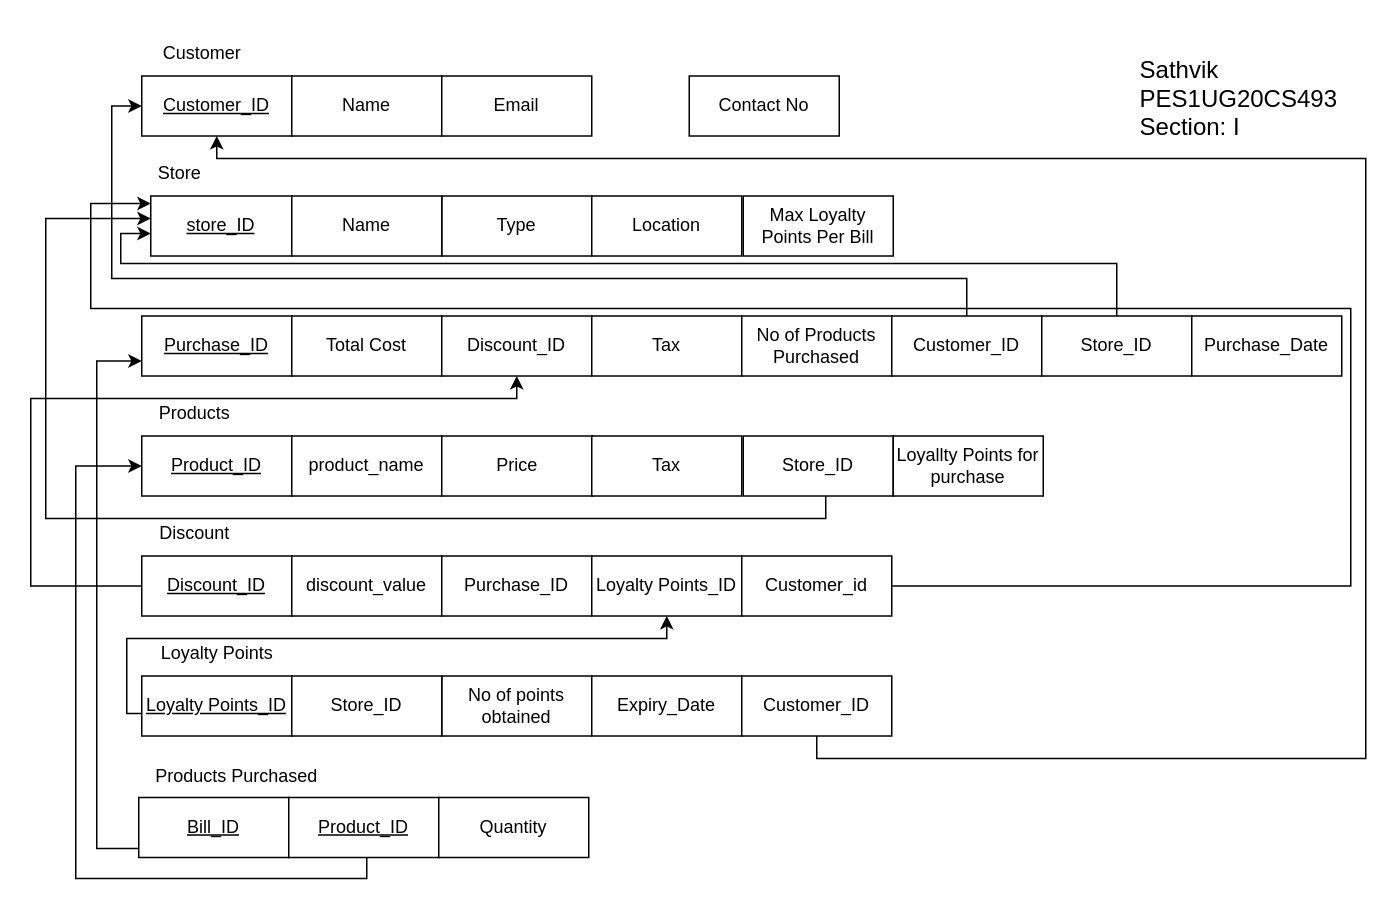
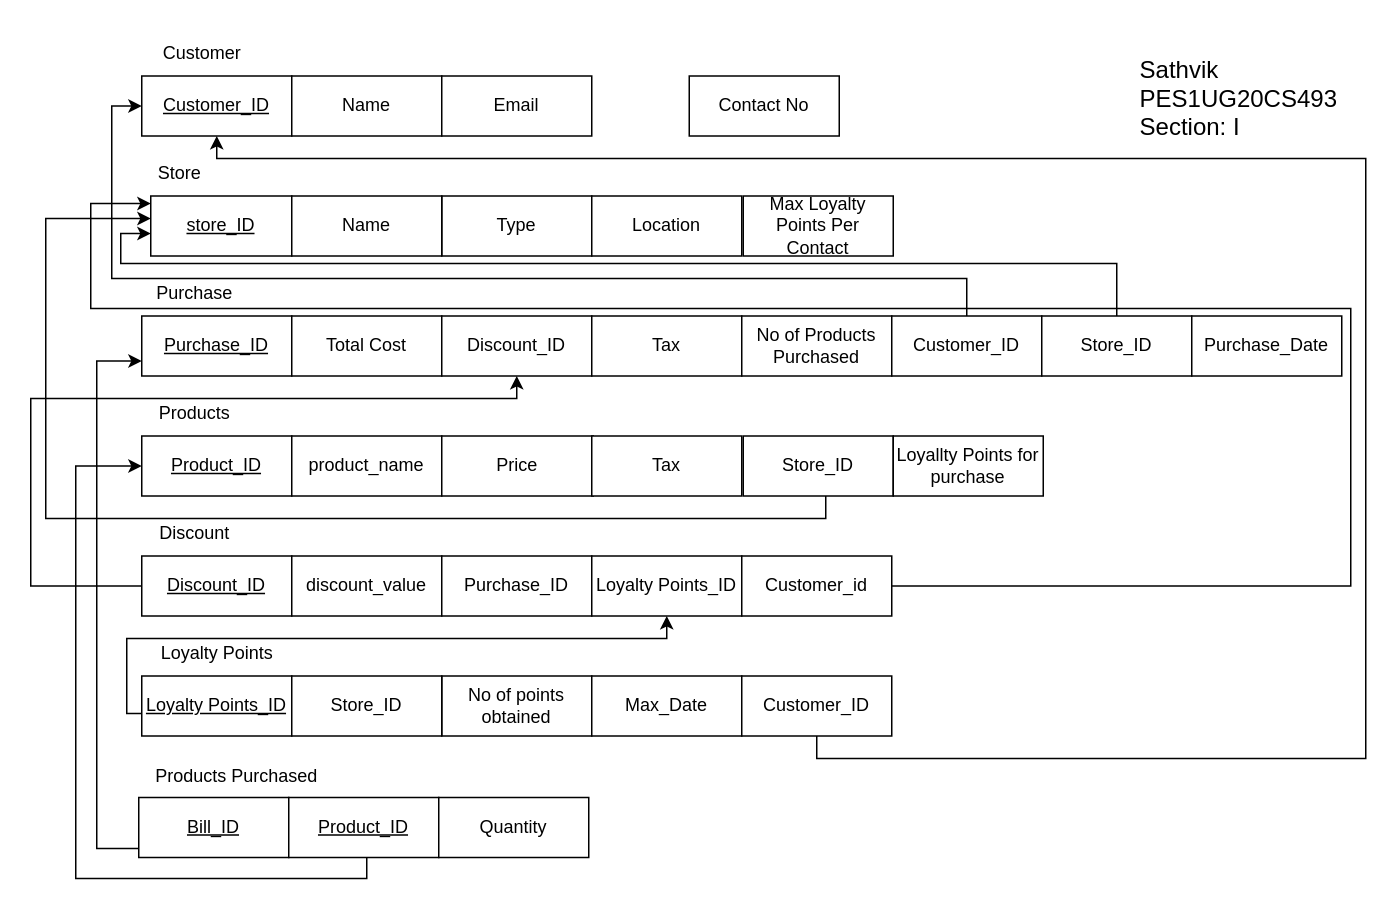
  <mxCell id="0" />
  <mxCell id="1" parent="0" />
  <mxCell id="2" value="&lt;u&gt;Customer_ID&lt;/u&gt;" style="whiteSpace=wrap;html=1;align=center;" parent="1" vertex="1"><mxGeometry x="94" y="50" width="100" height="40" as="geometry" /></mxCell>
  <mxCell id="3" value="Name" style="whiteSpace=wrap;html=1;align=center;" parent="1" vertex="1"><mxGeometry x="194" y="50" width="100" height="40" as="geometry" /></mxCell>
  <mxCell id="4" value="Email" style="whiteSpace=wrap;html=1;align=center;" parent="1" vertex="1"><mxGeometry x="294" y="50" width="100" height="40" as="geometry" /></mxCell>
  <mxCell id="5" value="Contact No" style="whiteSpace=wrap;html=1;align=center;" parent="1" vertex="1"><mxGeometry x="459" y="50" width="100" height="40" as="geometry" /></mxCell>
  <mxCell id="6" value="&lt;u&gt;store_ID&lt;/u&gt;" style="whiteSpace=wrap;html=1;align=center;" parent="1" vertex="1"><mxGeometry x="100" y="130" width="94" height="40" as="geometry" /></mxCell>
  <mxCell id="7" value="Type" style="whiteSpace=wrap;html=1;align=center;" parent="1" vertex="1"><mxGeometry x="294" y="130" width="100" height="40" as="geometry" /></mxCell>
  <mxCell id="8" value="Name" style="whiteSpace=wrap;html=1;align=center;" parent="1" vertex="1"><mxGeometry x="194" y="130" width="100" height="40" as="geometry" /></mxCell>
  <mxCell id="9" value="&lt;u&gt;Purchase_ID&lt;/u&gt;" style="whiteSpace=wrap;html=1;align=center;" parent="1" vertex="1"><mxGeometry x="94" y="210" width="100" height="40" as="geometry" /></mxCell>
  <mxCell id="10" value="Total Cost" style="whiteSpace=wrap;html=1;align=center;" parent="1" vertex="1"><mxGeometry x="194" y="210" width="100" height="40" as="geometry" /></mxCell>
  <mxCell id="11" value="Discount_ID" style="whiteSpace=wrap;html=1;align=center;" parent="1" vertex="1"><mxGeometry x="294" y="210" width="100" height="40" as="geometry" /></mxCell>
  <mxCell id="12" value="Tax" style="whiteSpace=wrap;html=1;align=center;" parent="1" vertex="1"><mxGeometry x="394" y="210" width="100" height="40" as="geometry" /></mxCell>
  <mxCell id="13" value="No of Products Purchased" style="whiteSpace=wrap;html=1;align=center;" parent="1" vertex="1"><mxGeometry x="494" y="210" width="100" height="40" as="geometry" /></mxCell>
  <mxCell id="14" value="&lt;u&gt;Product_ID&lt;/u&gt;" style="whiteSpace=wrap;html=1;align=center;" parent="1" vertex="1"><mxGeometry x="94" y="290" width="100" height="40" as="geometry" /></mxCell>
  <mxCell id="15" value="product_name" style="whiteSpace=wrap;html=1;align=center;" parent="1" vertex="1"><mxGeometry x="194" y="290" width="100" height="40" as="geometry" /></mxCell>
  <mxCell id="16" value="Price" style="whiteSpace=wrap;html=1;align=center;" parent="1" vertex="1"><mxGeometry x="294" y="290" width="101" height="40" as="geometry" /></mxCell>
  <mxCell id="17" value="Tax" style="whiteSpace=wrap;html=1;align=center;" parent="1" vertex="1"><mxGeometry x="394" y="290" width="100" height="40" as="geometry" /></mxCell>
  <mxCell id="18" style="edgeStyle=orthogonalEdgeStyle;rounded=0;orthogonalLoop=1;jettySize=auto;html=1;entryX=0.5;entryY=1;entryDx=0;entryDy=0;" parent="1" source="19" target="11" edge="1"><mxGeometry relative="1" as="geometry"><Array as="points"><mxPoint x="20" y="390" /><mxPoint x="20" y="265" /><mxPoint x="344" y="265" /></Array></mxGeometry></mxCell>
  <mxCell id="19" value="&lt;u&gt;Discount_ID&lt;/u&gt;" style="whiteSpace=wrap;html=1;align=center;" parent="1" vertex="1"><mxGeometry x="94" y="370" width="100" height="40" as="geometry" /></mxCell>
  <mxCell id="20" value="discount_value" style="whiteSpace=wrap;html=1;align=center;" parent="1" vertex="1"><mxGeometry x="194" y="370" width="100" height="40" as="geometry" /></mxCell>
  <mxCell id="21" style="edgeStyle=orthogonalEdgeStyle;rounded=0;orthogonalLoop=1;jettySize=auto;html=1;" parent="1" source="22" target="32" edge="1"><mxGeometry relative="1" as="geometry"><Array as="points"><mxPoint x="84" y="475" /><mxPoint x="84" y="425" /><mxPoint x="444" y="425" /></Array></mxGeometry></mxCell>
  <mxCell id="22" value="&lt;u&gt;Loyalty Points_ID&lt;/u&gt;" style="whiteSpace=wrap;html=1;align=center;" parent="1" vertex="1"><mxGeometry x="94" y="450" width="100" height="40" as="geometry" /></mxCell>
  <mxCell id="23" value="No of points obtained" style="whiteSpace=wrap;html=1;align=center;" parent="1" vertex="1"><mxGeometry x="294" y="450" width="100" height="40" as="geometry" /></mxCell>
- <mxCell id="24" value="Expiry_Date" style="whiteSpace=wrap;html=1;align=center;" parent="1" vertex="1"><mxGeometry x="394" y="450" width="100" height="40" as="geometry" /></mxCell>
+ <mxCell id="24" value="Max_Date" style="whiteSpace=wrap;html=1;align=center;" parent="1" vertex="1"><mxGeometry x="394" y="450" width="100" height="40" as="geometry" /></mxCell>
  <mxCell id="25" style="edgeStyle=orthogonalEdgeStyle;rounded=0;orthogonalLoop=1;jettySize=auto;html=1;entryX=0.5;entryY=1;entryDx=0;entryDy=0;" parent="1" source="26" target="2" edge="1"><mxGeometry relative="1" as="geometry"><Array as="points"><mxPoint x="544" y="505" /><mxPoint x="910" y="505" /><mxPoint x="910" y="105" /><mxPoint x="144" y="105" /></Array></mxGeometry></mxCell>
  <mxCell id="26" value="Customer_ID" style="whiteSpace=wrap;html=1;align=center;" parent="1" vertex="1"><mxGeometry x="494" y="450" width="100" height="40" as="geometry" /></mxCell>
  <mxCell id="27" value="Purchase_ID" style="whiteSpace=wrap;html=1;align=center;" parent="1" vertex="1"><mxGeometry x="294" y="370" width="100" height="40" as="geometry" /></mxCell>
  <mxCell id="28" style="edgeStyle=orthogonalEdgeStyle;rounded=0;orthogonalLoop=1;jettySize=auto;html=1;startArrow=none;" parent="1" source="29" target="6" edge="1"><mxGeometry relative="1" as="geometry"><Array as="points"><mxPoint x="550" y="345" /><mxPoint x="30" y="345" /><mxPoint x="30" y="145" /></Array></mxGeometry></mxCell>
  <mxCell id="29" value="Store_ID" style="whiteSpace=wrap;html=1;align=center;" parent="1" vertex="1"><mxGeometry x="495" y="290" width="100" height="40" as="geometry" /></mxCell>
  <mxCell id="30" style="edgeStyle=orthogonalEdgeStyle;rounded=0;orthogonalLoop=1;jettySize=auto;html=1;" parent="1" source="31" target="2" edge="1"><mxGeometry relative="1" as="geometry"><Array as="points"><mxPoint x="644" y="185" /><mxPoint x="74" y="185" /><mxPoint x="74" y="70" /></Array></mxGeometry></mxCell>
  <mxCell id="31" value="Customer_ID" style="whiteSpace=wrap;html=1;align=center;" parent="1" vertex="1"><mxGeometry x="594" y="210" width="100" height="40" as="geometry" /></mxCell>
  <mxCell id="32" value="Loyalty Points_ID" style="whiteSpace=wrap;html=1;align=center;" parent="1" vertex="1"><mxGeometry x="394" y="370" width="100" height="40" as="geometry" /></mxCell>
  <mxCell id="33" style="edgeStyle=orthogonalEdgeStyle;rounded=0;orthogonalLoop=1;jettySize=auto;html=1;exitX=0;exitY=0.5;exitDx=0;exitDy=0;entryX=0;entryY=0.75;entryDx=0;entryDy=0;" parent="1" source="50" target="9" edge="1"><mxGeometry relative="1" as="geometry"><mxPoint x="114" y="250" as="targetPoint" /><Array as="points"><mxPoint x="64" y="565" /><mxPoint x="64" y="240" /></Array></mxGeometry></mxCell>
  <mxCell id="34" style="edgeStyle=orthogonalEdgeStyle;rounded=0;orthogonalLoop=1;jettySize=auto;html=1;entryX=0;entryY=0.5;entryDx=0;entryDy=0;" parent="1" source="51" target="14" edge="1"><mxGeometry relative="1" as="geometry"><Array as="points"><mxPoint x="244" y="585" /><mxPoint x="50" y="585" /><mxPoint x="50" y="310" /></Array></mxGeometry></mxCell>
  <mxCell id="35" value="Customer" style="text;html=1;align=center;verticalAlign=middle;resizable=0;points=[];autosize=1;strokeColor=none;fillColor=none;" parent="1" vertex="1"><mxGeometry x="94" y="20" width="80" height="30" as="geometry" /></mxCell>
  <mxCell id="36" value="Store" style="text;html=1;align=center;verticalAlign=middle;resizable=0;points=[];autosize=1;strokeColor=none;fillColor=none;" parent="1" vertex="1"><mxGeometry x="94" y="100" width="50" height="30" as="geometry" /></mxCell>
+ <mxCell id="37" value="Purchase" style="text;html=1;align=center;verticalAlign=middle;resizable=0;points=[];autosize=1;strokeColor=none;fillColor=none;" parent="1" vertex="1"><mxGeometry x="94" y="180" width="70" height="30" as="geometry" /></mxCell>
  <mxCell id="38" value="Products" style="text;html=1;align=center;verticalAlign=middle;resizable=0;points=[];autosize=1;strokeColor=none;fillColor=none;" parent="1" vertex="1"><mxGeometry x="94" y="260" width="70" height="30" as="geometry" /></mxCell>
  <mxCell id="39" value="Discount" style="text;html=1;align=center;verticalAlign=middle;resizable=0;points=[];autosize=1;strokeColor=none;fillColor=none;" parent="1" vertex="1"><mxGeometry x="94" y="340" width="70" height="30" as="geometry" /></mxCell>
  <mxCell id="40" value="Loyalty Points" style="text;html=1;align=center;verticalAlign=middle;resizable=0;points=[];autosize=1;strokeColor=none;fillColor=none;" parent="1" vertex="1"><mxGeometry x="94" y="420" width="100" height="30" as="geometry" /></mxCell>
  <mxCell id="41" value="Location" style="whiteSpace=wrap;html=1;align=center;" parent="1" vertex="1"><mxGeometry x="394" y="130" width="100" height="40" as="geometry" /></mxCell>
  <mxCell id="42" value="Store_ID" style="whiteSpace=wrap;html=1;align=center;" parent="1" vertex="1"><mxGeometry x="194" y="450" width="100" height="40" as="geometry" /></mxCell>
  <mxCell id="43" style="edgeStyle=orthogonalEdgeStyle;rounded=0;orthogonalLoop=1;jettySize=auto;html=1;exitX=0.5;exitY=0;exitDx=0;exitDy=0;" parent="1" source="44" target="6" edge="1"><mxGeometry relative="1" as="geometry"><Array as="points"><mxPoint x="744" y="175" /><mxPoint x="80" y="175" /><mxPoint x="80" y="155" /></Array></mxGeometry></mxCell>
  <mxCell id="44" value="Store_ID" style="whiteSpace=wrap;html=1;align=center;" parent="1" vertex="1"><mxGeometry x="694" y="210" width="100" height="40" as="geometry" /></mxCell>
  <mxCell id="45" style="edgeStyle=orthogonalEdgeStyle;rounded=0;orthogonalLoop=1;jettySize=auto;html=1;exitX=1;exitY=0.5;exitDx=0;exitDy=0;" parent="1" source="46" target="6" edge="1"><mxGeometry relative="1" as="geometry"><mxPoint x="700" y="395" as="sourcePoint" /><Array as="points"><mxPoint x="900" y="390" /><mxPoint x="900" y="205" /><mxPoint x="60" y="205" /><mxPoint x="60" y="135" /></Array></mxGeometry></mxCell>
  <mxCell id="46" value="Customer_id" style="whiteSpace=wrap;html=1;align=center;" parent="1" vertex="1"><mxGeometry x="494" y="370" width="100" height="40" as="geometry" /></mxCell>
  <mxCell id="47" value="Purchase_Date" style="whiteSpace=wrap;html=1;align=center;" parent="1" vertex="1"><mxGeometry x="794" y="210" width="100" height="40" as="geometry" /></mxCell>
- <mxCell id="48" value="Max Loyalty Points Per Bill" style="whiteSpace=wrap;html=1;align=center;" parent="1" vertex="1"><mxGeometry x="495" y="130" width="100" height="40" as="geometry" /></mxCell>
+ <mxCell id="48" value="Max Loyalty Points Per Contact" style="whiteSpace=wrap;html=1;align=center;" parent="1" vertex="1"><mxGeometry x="495" y="130" width="100" height="40" as="geometry" /></mxCell>
  <mxCell id="49" value="" style="group" parent="1" vertex="1" connectable="0"><mxGeometry x="92" y="502" width="300" height="70" as="geometry" /></mxCell>
  <mxCell id="50" value="&lt;u&gt;Bill_ID&lt;/u&gt;" style="whiteSpace=wrap;html=1;align=center;" parent="49" vertex="1"><mxGeometry y="29" width="100" height="40" as="geometry" /></mxCell>
  <mxCell id="51" value="&lt;u&gt;Product_ID&lt;/u&gt;" style="whiteSpace=wrap;html=1;align=center;" parent="49" vertex="1"><mxGeometry x="100" y="29" width="100" height="40" as="geometry" /></mxCell>
  <mxCell id="52" value="Products Purchased" style="text;html=1;align=center;verticalAlign=middle;resizable=0;points=[];autosize=1;strokeColor=none;fillColor=none;" parent="49" vertex="1"><mxGeometry width="130" height="30" as="geometry" /></mxCell>
  <mxCell id="53" value="Quantity" style="whiteSpace=wrap;html=1;align=center;" parent="49" vertex="1"><mxGeometry x="200" y="29" width="100" height="40" as="geometry" /></mxCell>
  <mxCell id="54" value="Loyallty Points for purchase" style="whiteSpace=wrap;html=1;align=center;" parent="1" vertex="1"><mxGeometry x="595" y="290" width="100" height="40" as="geometry" /></mxCell>
  <mxCell id="55" value="&lt;div style=&quot;text-align: left;&quot;&gt;&lt;span style=&quot;font-size: medium; background-color: initial;&quot;&gt;Sathvik&lt;/span&gt;&lt;/div&gt;&lt;div style=&quot;text-align: left;&quot;&gt;&lt;span style=&quot;font-size: medium; background-color: initial;&quot;&gt;PES1UG20CS493&lt;/span&gt;&lt;br&gt;&lt;/div&gt;&lt;div style=&quot;text-align: left;&quot;&gt;&lt;span style=&quot;background-color: initial;&quot;&gt;&lt;font size=&quot;3&quot; style=&quot;&quot;&gt;Section: I&lt;/font&gt;&lt;/span&gt;&lt;/div&gt;" style="text;html=1;align=center;verticalAlign=middle;resizable=0;points=[];autosize=1;strokeColor=none;fillColor=none;" vertex="1" parent="1"><mxGeometry x="750" y="30" width="150" height="70" as="geometry" /></mxCell>
